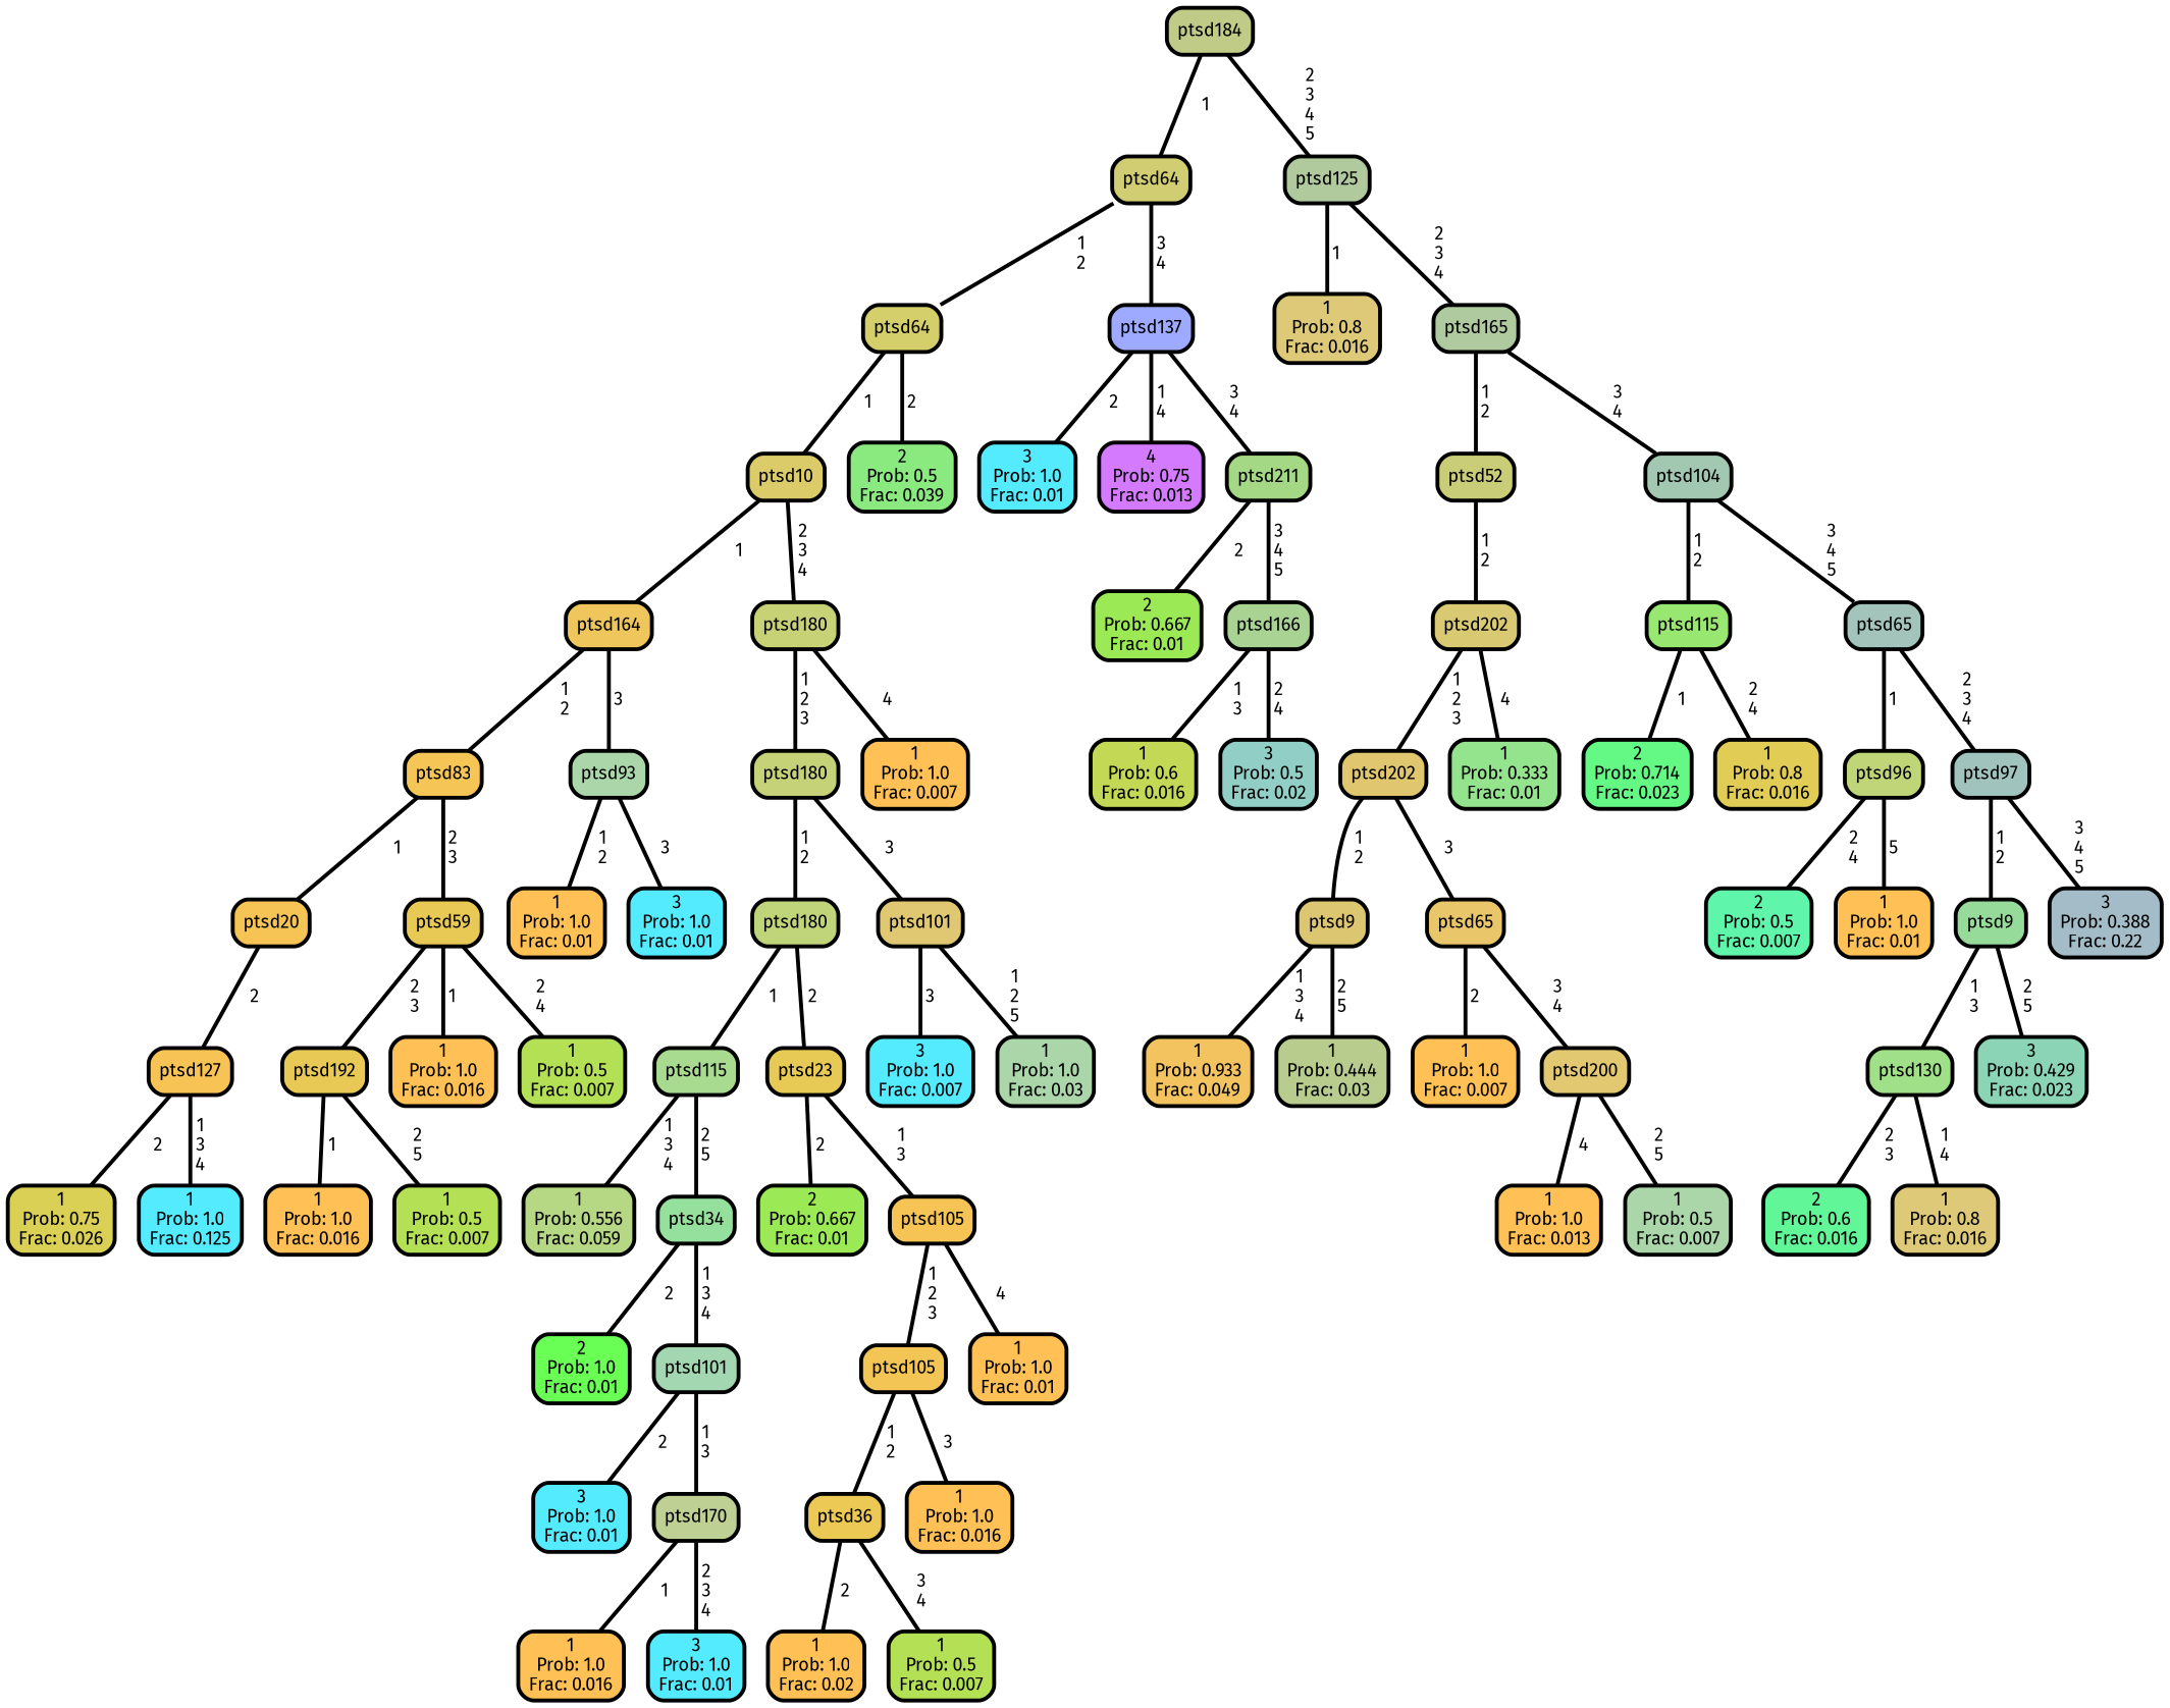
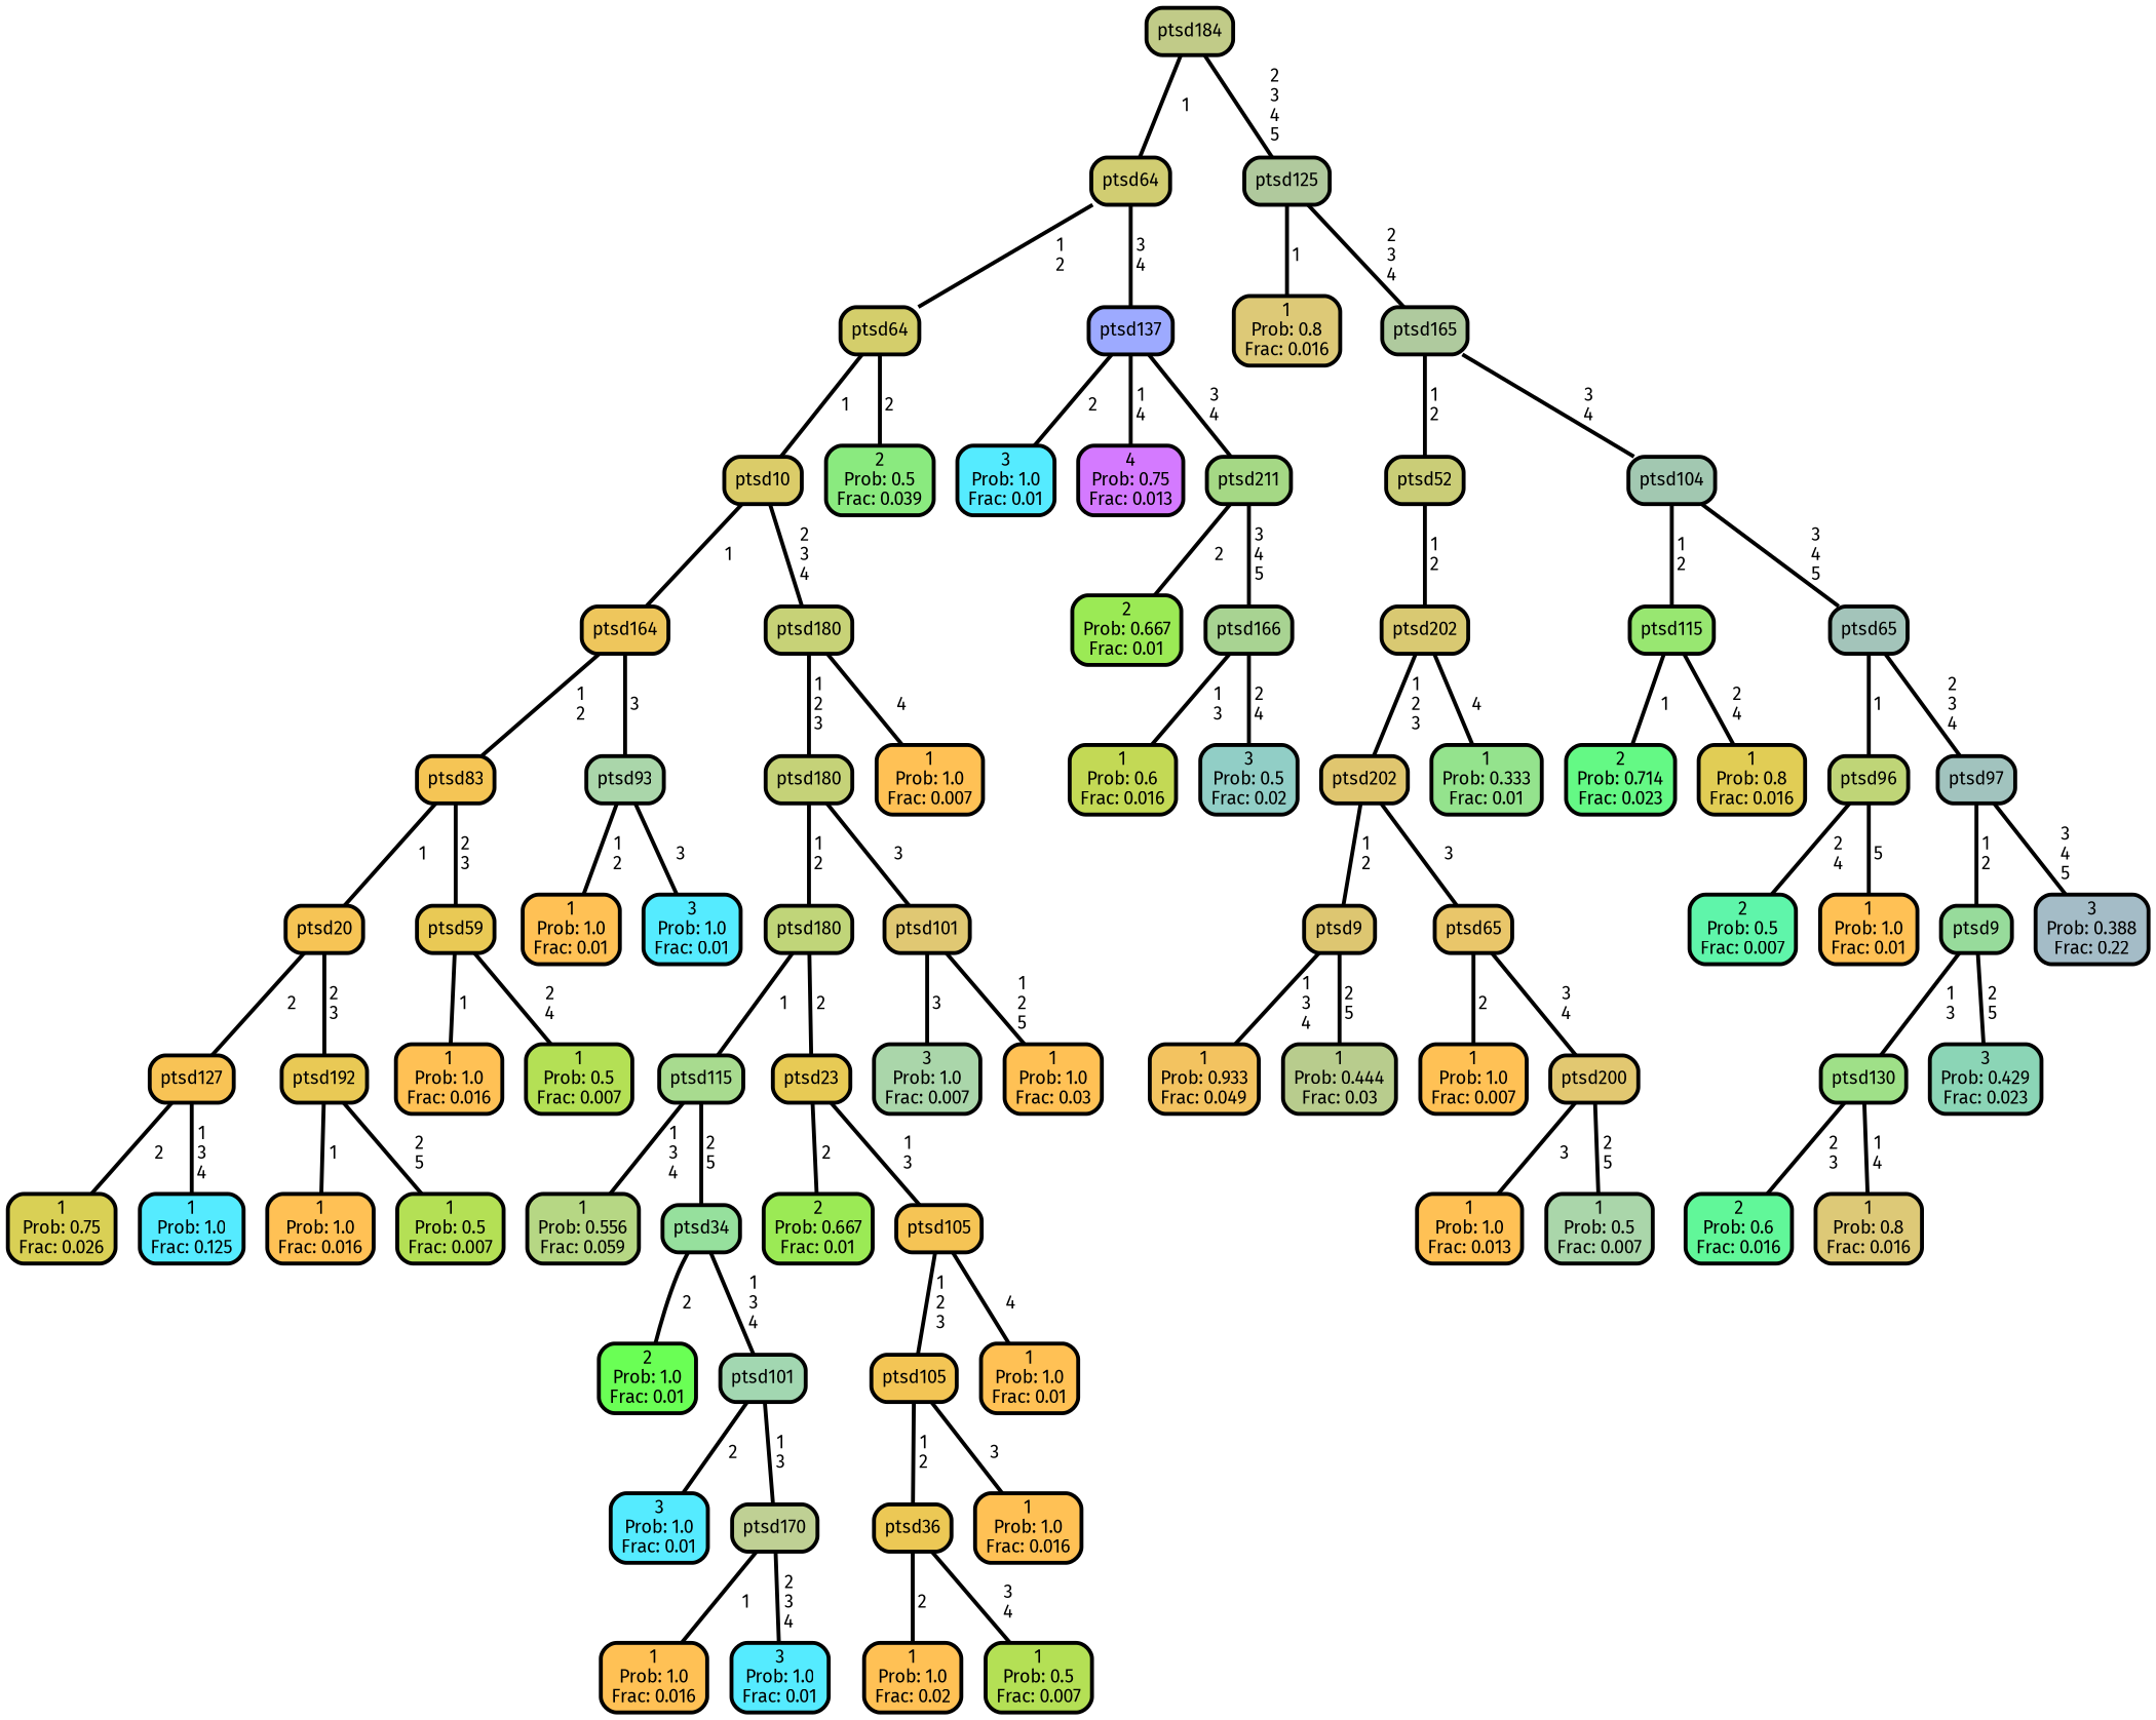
  graph {
    fontname="Fira Sans"
    ranksep="0 equally"
    splines=straight
    node [color=black fillcolor="#ffc155" fontcolor=black fontname="Fira Sans" penwidth=3 shape=box style="filled, rounded"]
    edge [color=black fontname="Fira Sans" penwidth=3]
    n1 [fillcolor="#d9d055" label="1\nProb: 0.75\nFrac: 0.026"]
    n2 [fillcolor="#f8c355" label=ptsd127]
    n3 [fillcolor="#55ebff" label="1\nProb: 1.0\nFrac: 0.125"]
    n4 [fillcolor="#f6c455" label=ptsd20]
    n5 [fillcolor="#e9c955" label=ptsd192]
    n6 [label="1\nProb: 1.0\nFrac: 0.016"]
    n7 [fillcolor="#b4e055" label="1\nProb: 0.5\nFrac: 0.007"]
    n8 [fillcolor="#f5c555" label=ptsd83]
    n9 [fillcolor="#e9c955" label=ptsd59]
    n10 [label="1\nProb: 1.0\nFrac: 0.016"]
    n11 [fillcolor="#b4e055" label="1\nProb: 0.5\nFrac: 0.007"]
    n12 [fillcolor="#eec65c" label=ptsd164]
    n13 [fillcolor="#aad6aa" label=ptsd93]
    n14 [label="1\nProb: 1.0\nFrac: 0.01"]
    n15 [fillcolor="#55ebff" label="3\nProb: 1.0\nFrac: 0.01"]
    n16 [fillcolor="#dbcc69" label=ptsd10]
    n17 [fillcolor="#c7d277" label=ptsd180]
    n18 [fillcolor="#c5d278" label=ptsd180]
    n19 [label="1\nProb: 1.0\nFrac: 0.007"]
    n20 [fillcolor="#b6d784" label="1\nProb: 0.556\nFrac: 0.059"]
    n21 [fillcolor="#a8db8f" label=ptsd115]
    n22 [fillcolor="#96e09d" label=ptsd34]
    n23 [fillcolor="#6aff55" label="2\nProb: 1.0\nFrac: 0.01"]
    n24 [fillcolor="#a2d7b1" label=ptsd101]
    n25 [fillcolor="#55ebff" label="3\nProb: 1.0\nFrac: 0.01"]
    n26 [fillcolor="#bfd094" label=ptsd170]
    n27 [label="1\nProb: 1.0\nFrac: 0.016"]
    n28 [fillcolor="#55ebff" label="3\nProb: 1.0\nFrac: 0.01"]
    n29 [fillcolor="#c0d579" label=ptsd180]
    n30 [fillcolor="#e7ca55" label=ptsd23]
    n31 [fillcolor="#9bea55" label="2\nProb: 0.667\nFrac: 0.01"]
    n32 [fillcolor="#f5c455" label=ptsd105]
    n33 [fillcolor="#f3c555" label=ptsd105]
    n34 [label="1\nProb: 1.0\nFrac: 0.01"]
    n35 [label="1\nProb: 1.0\nFrac: 0.02"]
    n36 [fillcolor="#ecc855" label=ptsd36]
    n37 [fillcolor="#b4e055" label="1\nProb: 0.5\nFrac: 0.007"]
    n38 [label="1\nProb: 1.0\nFrac: 0.016"]
    n39 [fillcolor="#e0c873" label=ptsd101]
-   n40 [fillcolor="#55ebff" label="3\nProb: 1.0\nFrac: 0.007"]
-   n41 [fillcolor="#aad6aa" label="1\nProb: 1.0\nFrac: 0.03"]
+   n40 [fillcolor="#aad6aa" label="3\nProb: 1.0\nFrac: 0.007"]
+   n41 [label="1\nProb: 1.0\nFrac: 0.03"]
    n42 [fillcolor="#d4ce6b" label=ptsd64]
    n43 [fillcolor="#8aea7f" label="2\nProb: 0.5\nFrac: 0.039"]
    n44 [fillcolor="#d1cd72" label=ptsd64]
    n45 [fillcolor="#9daaff" label=ptsd137]
    n46 [fillcolor="#55ebff" label="3\nProb: 1.0\nFrac: 0.01"]
    n47 [fillcolor="#d47aff" label="4\nProb: 0.75\nFrac: 0.013"]
    n48 [fillcolor="#a5d885" label=ptsd211]
    n49 [fillcolor="#c1cb88" label=ptsd184]
    n50 [fillcolor="#b0c99d" label=ptsd125]
    n51 [fillcolor="#ddc977" label="1\nProb: 0.8\nFrac: 0.016"]
    n52 [fillcolor="#afca9e" label=ptsd165]
    n53 [fillcolor="#cacd77" label=ptsd52]
    n54 [fillcolor="#a2c8b1" label=ptsd104]
    n55 [fillcolor="#f3c360" label="1\nProb: 0.933\nFrac: 0.049"]
    n56 [fillcolor="#ddc671" label=ptsd9]
    n57 [fillcolor="#b8cc8d" label="1\nProb: 0.444\nFrac: 0.03"]
    n58 [fillcolor="#e0c66f" label=ptsd202]
    n59 [fillcolor="#e9c66a" label=ptsd65]
    n60 [label="1\nProb: 1.0\nFrac: 0.007"]
    n61 [fillcolor="#e2c871" label=ptsd200]
    n62 [label="1\nProb: 1.0\nFrac: 0.013"]
    n63 [fillcolor="#aad6aa" label="1\nProb: 0.5\nFrac: 0.007"]
    n64 [fillcolor="#d9c972" label=ptsd202]
    n65 [fillcolor="#94e38d" label="1\nProb: 0.333\nFrac: 0.01"]
    n66 [fillcolor="#9bea55" label="2\nProb: 0.667\nFrac: 0.01"]
    n67 [fillcolor="#a8d392" label=ptsd166]
    n68 [fillcolor="#c3d955" label="1\nProb: 0.6\nFrac: 0.016"]
    n69 [fillcolor="#91cec6" label="3\nProb: 0.5\nFrac: 0.02"]
    n70 [fillcolor="#98e771" label=ptsd115]
    n71 [fillcolor="#a3c4ba" label=ptsd65]
    n72 [fillcolor="#64f985" label="2\nProb: 0.714\nFrac: 0.023"]
    n73 [fillcolor="#e1cd55" label="1\nProb: 0.8\nFrac: 0.016"]
    n74 [fillcolor="#bfd577" label=ptsd96]
    n75 [fillcolor="#a1c3be" label=ptsd97]
    n76 [fillcolor="#5ff5aa" label="2\nProb: 0.5\nFrac: 0.007"]
    n77 [label="1\nProb: 1.0\nFrac: 0.01"]
    n78 [fillcolor="#97db9b" label=ptsd9]
    n79 [fillcolor="#a4bcc7" label="3\nProb: 0.388\nFrac: 0.22"]
    n80 [fillcolor="#61f799" label="2\nProb: 0.6\nFrac: 0.016"]
    n81 [fillcolor="#9fe088" label=ptsd130]
    n82 [fillcolor="#ddc977" label="1\nProb: 0.8\nFrac: 0.016"]
    n83 [fillcolor="#8bd5b6" label="3\nProb: 0.429\nFrac: 0.023"]
    subgraph sub_1 {
      rank=same
    }
    n2 -- n1 [label=" 2"]
    n2 -- n3 [label=" 1\n 3\n 4"]
    n4 -- n2 [label=" 2"]
-   n9 -- n5 [label=" 2\n 3"]
+   n4 -- n5 [label=" 2\n 3"]
    n5 -- n6 [label=" 1"]
    n5 -- n7 [label=" 2\n 5"]
    n8 -- n4 [label=" 1"]
    n8 -- n9 [label=" 2\n 3"]
    n9 -- n10 [label=" 1"]
    n9 -- n11 [label=" 2\n 4"]
    n12 -- n8 [label=" 1\n 2"]
    n12 -- n13 [label=" 3"]
    n13 -- n14 [label=" 1\n 2"]
    n13 -- n15 [label=" 3"]
    n16 -- n12 [label=" 1"]
    n16 -- n17 [label=" 2\n 3\n 4"]
    n17 -- n18 [label=" 1\n 2\n 3"]
    n17 -- n19 [label=" 4"]
    n18 -- n29 [label=" 1\n 2"]
    n18 -- n39 [label=" 3"]
    n21 -- n20 [label=" 1\n 3\n 4"]
    n21 -- n22 [label=" 2\n 5"]
    n22 -- n23 [label=" 2"]
    n22 -- n24 [label=" 1\n 3\n 4"]
    n24 -- n25 [label=" 2"]
    n24 -- n26 [label=" 1\n 3"]
    n26 -- n27 [label=" 1"]
    n26 -- n28 [label=" 2\n 3\n 4"]
    n29 -- n21 [label=" 1"]
    n29 -- n30 [label=" 2"]
    n30 -- n31 [label=" 2"]
    n30 -- n32 [label=" 1\n 3"]
    n32 -- n33 [label=" 1\n 2\n 3"]
    n32 -- n34 [label=" 4"]
    n33 -- n36 [label=" 1\n 2"]
    n33 -- n38 [label=" 3"]
    n36 -- n35 [label=" 2"]
    n36 -- n37 [label=" 3\n 4"]
    n39 -- n40 [label=" 3"]
    n39 -- n41 [label=" 1\n 2\n 5"]
    n42 -- n16 [label=" 1"]
    n42 -- n43 [label=" 2"]
    n44 -- n42 [label=" 1\n 2"]
    n44 -- n45 [label=" 3\n 4"]
    n45 -- n46 [label=" 2"]
    n45 -- n47 [label=" 1\n 4"]
    n45 -- n48 [label=" 3\n 4"]
    n48 -- n66 [label=" 2"]
    n48 -- n67 [label=" 3\n 4\n 5"]
    n49 -- n44 [label=" 1"]
    n49 -- n50 [label=" 2\n 3\n 4\n 5"]
    n50 -- n51 [label=" 1"]
    n50 -- n52 [label=" 2\n 3\n 4"]
    n52 -- n53 [label=" 1\n 2"]
    n52 -- n54 [label=" 3\n 4"]
    n53 -- n64 [label=" 1\n 2"]
    n54 -- n70 [label=" 1\n 2"]
    n54 -- n71 [label=" 3\n 4\n 5"]
    n56 -- n55 [label=" 1\n 3\n 4"]
    n56 -- n57 [label=" 2\n 5"]
    n58 -- n56 [label=" 1\n 2"]
    n58 -- n59 [label=" 3"]
    n59 -- n60 [label=" 2"]
    n59 -- n61 [label=" 3\n 4"]
-   n61 -- n62 [label=" 4"]
+   n61 -- n62 [label=" 3"]
    n61 -- n63 [label=" 2\n 5"]
    n64 -- n58 [label=" 1\n 2\n 3"]
    n64 -- n65 [label=" 4"]
    n67 -- n68 [label=" 1\n 3"]
    n67 -- n69 [label=" 2\n 4"]
    n70 -- n72 [label=" 1"]
    n70 -- n73 [label=" 2\n 4"]
    n71 -- n74 [label=" 1"]
    n71 -- n75 [label=" 2\n 3\n 4"]
    n74 -- n76 [label=" 2\n 4"]
    n74 -- n77 [label=" 5"]
    n75 -- n78 [label=" 1\n 2"]
    n75 -- n79 [label=" 3\n 4\n 5"]
    n78 -- n81 [label=" 1\n 3"]
    n78 -- n83 [label=" 2\n 5"]
    n81 -- n80 [label=" 2\n 3"]
    n81 -- n82 [label=" 1\n 4"]
  }
